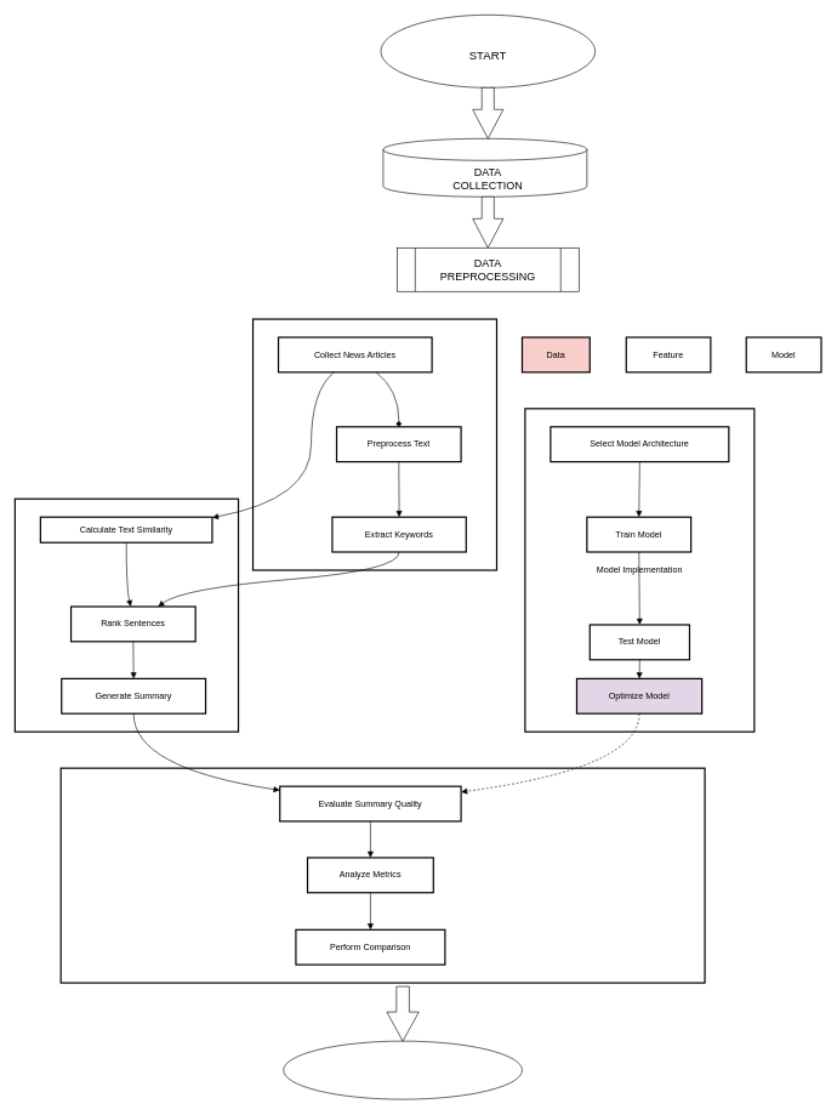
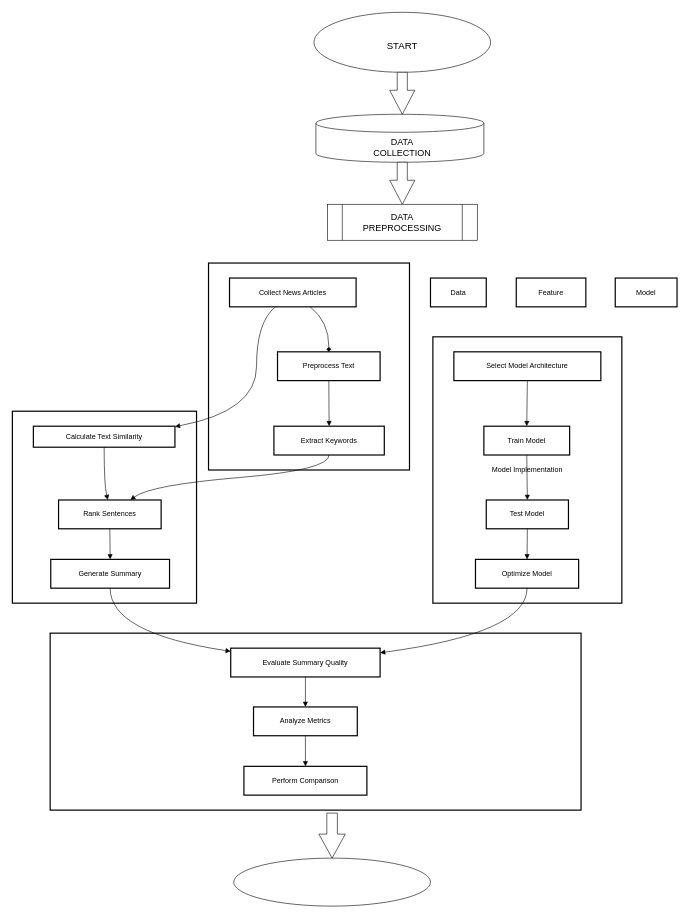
  <mxCell id="0" />
  <mxCell id="1" parent="0" />
  <mxCell id="2" value="Evaluation" style="whiteSpace=wrap;strokeWidth=2;" parent="1" vertex="1"><mxGeometry x="83" y="1055" width="885" height="295" as="geometry" /></mxCell>
  <mxCell id="3" value="Model Implementation" style="whiteSpace=wrap;strokeWidth=2;" parent="1" vertex="1"><mxGeometry x="721" y="561" width="315" height="444" as="geometry" /></mxCell>
  <mxCell id="4" value="Feature Engineering" style="whiteSpace=wrap;strokeWidth=2;" parent="1" vertex="1"><mxGeometry x="20" y="685" width="307" height="320" as="geometry" /></mxCell>
  <mxCell id="5" value="Data Collection" style="whiteSpace=wrap;strokeWidth=2;" parent="1" vertex="1"><mxGeometry x="347" y="438" width="335" height="345" as="geometry" /></mxCell>
  <mxCell id="6" value="Collect News Articles" style="whiteSpace=wrap;strokeWidth=2;" parent="1" vertex="1"><mxGeometry x="382" y="463" width="211" height="48" as="geometry" /></mxCell>
  <mxCell id="7" value="Preprocess Text" style="whiteSpace=wrap;strokeWidth=2;" parent="1" vertex="1"><mxGeometry x="462" y="586" width="171" height="48" as="geometry" /></mxCell>
  <mxCell id="8" value="Extract Keywords" style="whiteSpace=wrap;strokeWidth=2;" parent="1" vertex="1"><mxGeometry x="456" y="710" width="184" height="48" as="geometry" /></mxCell>
  <mxCell id="9" value="Calculate Text Similarity" style="whiteSpace=wrap;strokeWidth=2;" parent="1" vertex="1"><mxGeometry x="55" y="710" width="236" height="35" as="geometry" /></mxCell>
  <mxCell id="10" value="Rank Sentences" style="whiteSpace=wrap;strokeWidth=2;" parent="1" vertex="1"><mxGeometry x="97" y="833" width="171" height="48" as="geometry" /></mxCell>
  <mxCell id="11" value="Generate Summary" style="whiteSpace=wrap;strokeWidth=2;" parent="1" vertex="1"><mxGeometry x="84" y="932" width="198" height="48" as="geometry" /></mxCell>
  <mxCell id="12" value="Select Model Architecture" style="whiteSpace=wrap;strokeWidth=2;" parent="1" vertex="1"><mxGeometry x="756" y="586" width="245" height="48" as="geometry" /></mxCell>
  <mxCell id="13" value="Train Model" style="whiteSpace=wrap;strokeWidth=2;" parent="1" vertex="1"><mxGeometry x="806" y="710" width="143" height="48" as="geometry" /></mxCell>
- <mxCell id="14" value="Test Model" style="whiteSpace=wrap;strokeWidth=2;" parent="1" vertex="1"><mxGeometry x="810" y="858" width="137" height="48" as="geometry" /></mxCell>
- <mxCell id="15" value="Optimize Model" style="whiteSpace=wrap;strokeWidth=2;fillColor=#e1d5e7;" parent="1" vertex="1"><mxGeometry x="792" y="932" width="172" height="48" as="geometry" /></mxCell>
+ <mxCell id="14" value="Test Model" style="whiteSpace=wrap;strokeWidth=2;" parent="1" vertex="1"><mxGeometry x="810" y="833" width="137" height="48" as="geometry" /></mxCell>
+ <mxCell id="15" value="Optimize Model" style="whiteSpace=wrap;strokeWidth=2;" parent="1" vertex="1"><mxGeometry x="792" y="932" width="172" height="48" as="geometry" /></mxCell>
  <mxCell id="16" value="Evaluate Summary Quality" style="whiteSpace=wrap;strokeWidth=2;" parent="1" vertex="1"><mxGeometry x="384" y="1080" width="249" height="48" as="geometry" /></mxCell>
  <mxCell id="17" value="Analyze Metrics" style="whiteSpace=wrap;strokeWidth=2;" parent="1" vertex="1"><mxGeometry x="422" y="1178" width="173" height="48" as="geometry" /></mxCell>
  <mxCell id="18" value="Perform Comparison" style="whiteSpace=wrap;strokeWidth=2;" parent="1" vertex="1"><mxGeometry x="406" y="1277" width="205" height="48" as="geometry" /></mxCell>
- <mxCell id="19" value="Data" style="whiteSpace=wrap;strokeWidth=2;fillColor=#f8cecc;" parent="1" vertex="1"><mxGeometry x="717" y="463" width="93" height="48" as="geometry" /></mxCell>
+ <mxCell id="19" value="Data" style="whiteSpace=wrap;strokeWidth=2;" parent="1" vertex="1"><mxGeometry x="717" y="463" width="93" height="48" as="geometry" /></mxCell>
  <mxCell id="20" value="Feature" style="whiteSpace=wrap;strokeWidth=2;" parent="1" vertex="1"><mxGeometry x="860" y="463" width="116" height="48" as="geometry" /></mxCell>
  <mxCell id="21" value="Model" style="whiteSpace=wrap;strokeWidth=2;" parent="1" vertex="1"><mxGeometry x="1025" y="463" width="103" height="48" as="geometry" /></mxCell>
  <mxCell id="22" value="" style="curved=1;startArrow=none;endArrow=diamond;exitX=0.64;exitY=1.01;entryX=0.5;entryY=0.01;" parent="1" source="6" target="7" edge="1"><mxGeometry relative="1" as="geometry"><Array as="points"><mxPoint x="548" y="536" /></Array></mxGeometry></mxCell>
  <mxCell id="23" value="" style="curved=1;startArrow=none;endArrow=block;exitX=0.5;exitY=1.02;entryX=0.5;entryY=0;" parent="1" source="7" target="8" edge="1"><mxGeometry relative="1" as="geometry"><Array as="points" /></mxGeometry></mxCell>
  <mxCell id="24" value="" style="curved=1;startArrow=none;endArrow=block;exitX=0.5;exitY=1;entryX=0.48;entryY=0;" parent="1" source="9" target="10" edge="1"><mxGeometry relative="1" as="geometry"><Array as="points"><mxPoint x="173" y="808" /></Array></mxGeometry></mxCell>
  <mxCell id="25" value="" style="curved=1;startArrow=none;endArrow=block;exitX=0.5;exitY=1.01;entryX=0.5;entryY=-0.01;" parent="1" source="10" target="11" edge="1"><mxGeometry relative="1" as="geometry"><Array as="points" /></mxGeometry></mxCell>
  <mxCell id="26" value="" style="curved=1;startArrow=none;endArrow=block;exitX=0.5;exitY=1.02;entryX=0.5;entryY=0;" parent="1" source="12" target="13" edge="1"><mxGeometry relative="1" as="geometry"><Array as="points" /></mxGeometry></mxCell>
  <mxCell id="27" value="" style="curved=1;startArrow=none;endArrow=block;exitX=0.5;exitY=1;entryX=0.5;entryY=0;" parent="1" source="13" target="14" edge="1"><mxGeometry relative="1" as="geometry"><Array as="points" /></mxGeometry></mxCell>
  <mxCell id="28" value="" style="curved=1;startArrow=none;endArrow=block;exitX=0.5;exitY=1.01;entryX=0.5;entryY=-0.01;" parent="1" source="14" target="15" edge="1"><mxGeometry relative="1" as="geometry"><Array as="points" /></mxGeometry></mxCell>
  <mxCell id="29" value="" style="curved=1;startArrow=none;endArrow=block;exitX=0.5;exitY=1.01;entryX=0.5;entryY=0.01;" parent="1" source="16" target="17" edge="1"><mxGeometry relative="1" as="geometry"><Array as="points" /></mxGeometry></mxCell>
  <mxCell id="30" value="" style="curved=1;startArrow=none;endArrow=block;exitX=0.5;exitY=1.02;entryX=0.5;entryY=0;" parent="1" source="17" target="18" edge="1"><mxGeometry relative="1" as="geometry"><Array as="points" /></mxGeometry></mxCell>
  <mxCell id="31" value="" style="curved=1;startArrow=none;endArrow=block;exitX=0.36;exitY=1.01;entryX=1;entryY=0.02;" parent="1" source="6" target="9" edge="1"><mxGeometry relative="1" as="geometry"><Array as="points"><mxPoint x="427" y="536" /><mxPoint x="427" y="685" /></Array></mxGeometry></mxCell>
  <mxCell id="32" value="" style="curved=1;startArrow=none;endArrow=block;exitX=0.5;exitY=1;entryX=0.7;entryY=0;" parent="1" source="8" target="10" edge="1"><mxGeometry relative="1" as="geometry"><Array as="points"><mxPoint x="548" y="783" /><mxPoint x="250" y="808" /></Array></mxGeometry></mxCell>
  <mxCell id="33" value="" style="curved=1;startArrow=none;endArrow=block;exitX=0.5;exitY=1;entryX=0;entryY=0.11;" parent="1" source="11" target="16" edge="1"><mxGeometry relative="1" as="geometry"><Array as="points"><mxPoint x="183" y="1055" /></Array></mxGeometry></mxCell>
- <mxCell id="34" value="" style="curved=1;startArrow=none;endArrow=block;exitX=0.5;exitY=1;entryX=1;entryY=0.16;dashed=1;" parent="1" source="15" target="16" edge="1"><mxGeometry relative="1" as="geometry"><Array as="points"><mxPoint x="878" y="1055" /></Array></mxGeometry></mxCell>
+ <mxCell id="34" value="" style="curved=1;startArrow=none;endArrow=block;exitX=0.5;exitY=1;entryX=1;entryY=0.16;" parent="1" source="15" target="16" edge="1"><mxGeometry relative="1" as="geometry"><Array as="points"><mxPoint x="878" y="1055" /></Array></mxGeometry></mxCell>
  <mxCell id="35" value="" style="ellipse;whiteSpace=wrap;html=1;" vertex="1" parent="1"><mxGeometry x="389" y="1430" width="328" height="80" as="geometry" /></mxCell>
  <mxCell id="36" value="" style="ellipse;whiteSpace=wrap;html=1;" vertex="1" parent="1"><mxGeometry x="522.75" y="20" width="294.5" height="100" as="geometry" /></mxCell>
  <mxCell id="37" value="&lt;font style=&quot;font-size: 16px;&quot;&gt;START&lt;/font&gt;" style="text;html=1;align=center;verticalAlign=middle;whiteSpace=wrap;rounded=0;" vertex="1" parent="1"><mxGeometry x="640" y="60" width="60" height="30" as="geometry" /></mxCell>
  <mxCell id="38" value="" style="shape=cylinder3;whiteSpace=wrap;html=1;boundedLbl=1;backgroundOutline=1;size=15;" vertex="1" parent="1"><mxGeometry x="526" y="190" width="280" height="80" as="geometry" /></mxCell>
  <mxCell id="39" value="&lt;font style=&quot;font-size: 15px;&quot;&gt;DATA COLLECTION&lt;/font&gt;" style="text;html=1;align=center;verticalAlign=middle;whiteSpace=wrap;rounded=0;" vertex="1" parent="1"><mxGeometry x="640" y="230" width="60" height="30" as="geometry" /></mxCell>
  <mxCell id="40" value="" style="html=1;shadow=0;dashed=0;align=center;verticalAlign=middle;shape=mxgraph.arrows2.arrow;dy=0.6;dx=40;direction=south;notch=0;" vertex="1" parent="1"><mxGeometry x="649" y="120" width="42" height="70" as="geometry" /></mxCell>
  <mxCell id="41" value="" style="html=1;shadow=0;dashed=0;align=center;verticalAlign=middle;shape=mxgraph.arrows2.arrow;dy=0.6;dx=40;direction=south;notch=0;" vertex="1" parent="1"><mxGeometry x="649" y="270" width="42" height="70" as="geometry" /></mxCell>
  <mxCell id="42" value="" style="shape=process;whiteSpace=wrap;html=1;backgroundOutline=1;" vertex="1" parent="1"><mxGeometry x="545" y="340" width="250" height="60" as="geometry" /></mxCell>
  <mxCell id="43" value="&lt;font style=&quot;font-size: 15px;&quot;&gt;DATA PREPROCESSING&lt;/font&gt;" style="text;html=1;align=center;verticalAlign=middle;whiteSpace=wrap;rounded=0;" vertex="1" parent="1"><mxGeometry x="640" y="355" width="60" height="30" as="geometry" /></mxCell>
  <mxCell id="44" value="" style="html=1;shadow=0;dashed=0;align=center;verticalAlign=middle;shape=mxgraph.arrows2.arrow;dy=0.6;dx=40;direction=south;notch=0;" vertex="1" parent="1"><mxGeometry x="531" y="1355" width="44" height="75" as="geometry" /></mxCell>
